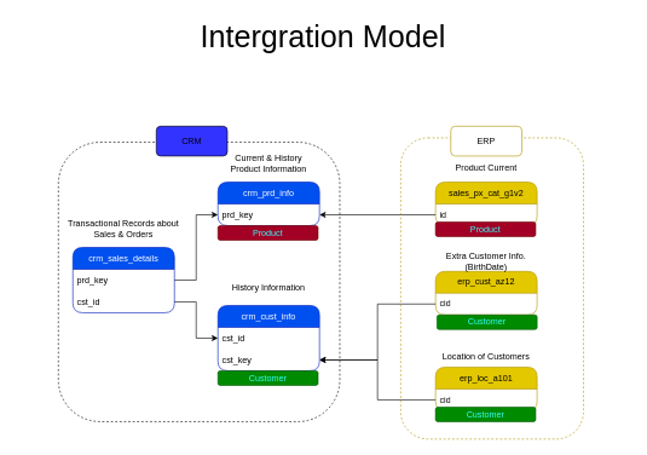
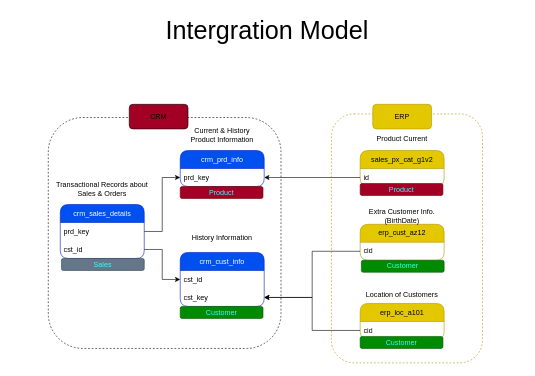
  <mxCell id="0" />
  <mxCell id="1" parent="0" />
  <mxCell id="2" value="&lt;font style=&quot;font-size: 42px;&quot;&gt;Intergration Model&lt;/font&gt;" style="text;html=1;align=center;verticalAlign=middle;whiteSpace=wrap;rounded=0;fillColor=default;" parent="1" vertex="1"><mxGeometry x="20" y="20" width="850" height="60" as="geometry" /></mxCell>
  <mxCell id="3" value="crm_sales_details" style="swimlane;fontStyle=0;childLayout=stackLayout;horizontal=1;startSize=30;horizontalStack=0;resizeParent=1;resizeParentMax=0;resizeLast=0;collapsible=1;marginBottom=0;whiteSpace=wrap;html=1;rounded=1;fillColor=#0050ef;fontColor=#ffffff;strokeColor=#001DBC;" parent="1" vertex="1"><mxGeometry x="100" y="340" width="140" height="90" as="geometry" /></mxCell>
  <mxCell id="4" value="prd_key" style="text;strokeColor=none;fillColor=none;align=left;verticalAlign=middle;spacingLeft=4;spacingRight=4;overflow=hidden;points=[[0,0.5],[1,0.5]];portConstraint=eastwest;rotatable=0;whiteSpace=wrap;html=1;" parent="3" vertex="1"><mxGeometry y="30" width="140" height="30" as="geometry" /></mxCell>
  <mxCell id="5" value="cst_id" style="text;strokeColor=none;fillColor=none;align=left;verticalAlign=middle;spacingLeft=4;spacingRight=4;overflow=hidden;points=[[0,0.5],[1,0.5]];portConstraint=eastwest;rotatable=0;whiteSpace=wrap;html=1;" parent="3" vertex="1"><mxGeometry y="60" width="140" height="30" as="geometry" /></mxCell>
  <mxCell id="6" value="crm_cust_info" style="swimlane;fontStyle=0;childLayout=stackLayout;horizontal=1;startSize=30;horizontalStack=0;resizeParent=1;resizeParentMax=0;resizeLast=0;collapsible=1;marginBottom=0;whiteSpace=wrap;html=1;rounded=1;fillColor=#0050ef;fontColor=#ffffff;strokeColor=#001DBC;" parent="1" vertex="1"><mxGeometry x="300" y="420" width="140" height="90" as="geometry" /></mxCell>
  <mxCell id="7" value="cst_id" style="text;strokeColor=none;fillColor=none;align=left;verticalAlign=middle;spacingLeft=4;spacingRight=4;overflow=hidden;points=[[0,0.5],[1,0.5]];portConstraint=eastwest;rotatable=0;whiteSpace=wrap;html=1;" parent="6" vertex="1"><mxGeometry y="30" width="140" height="30" as="geometry" /></mxCell>
  <mxCell id="8" value="cst_key" style="text;strokeColor=none;fillColor=none;align=left;verticalAlign=middle;spacingLeft=4;spacingRight=4;overflow=hidden;points=[[0,0.5],[1,0.5]];portConstraint=eastwest;rotatable=0;whiteSpace=wrap;html=1;rounded=1;" parent="6" vertex="1"><mxGeometry y="60" width="140" height="30" as="geometry" /></mxCell>
  <mxCell id="9" value="erp_loc_a101" style="swimlane;fontStyle=0;childLayout=stackLayout;horizontal=1;startSize=30;horizontalStack=0;resizeParent=1;resizeParentMax=0;resizeLast=0;collapsible=1;marginBottom=0;whiteSpace=wrap;html=1;rounded=1;fillColor=#e3c800;fontColor=#000000;strokeColor=#B09500;" parent="1" vertex="1"><mxGeometry x="600" y="505" width="140" height="60" as="geometry" /></mxCell>
  <mxCell id="10" value="cid" style="text;strokeColor=none;fillColor=none;align=left;verticalAlign=middle;spacingLeft=4;spacingRight=4;overflow=hidden;points=[[0,0.5],[1,0.5]];portConstraint=eastwest;rotatable=0;whiteSpace=wrap;html=1;" parent="9" vertex="1"><mxGeometry y="30" width="140" height="30" as="geometry" /></mxCell>
  <mxCell id="11" value="erp_cust_az12" style="swimlane;fontStyle=0;childLayout=stackLayout;horizontal=1;startSize=30;horizontalStack=0;resizeParent=1;resizeParentMax=0;resizeLast=0;collapsible=1;marginBottom=0;whiteSpace=wrap;html=1;rounded=1;fillColor=#e3c800;fontColor=#000000;strokeColor=#B09500;" parent="1" vertex="1"><mxGeometry x="600" y="373" width="140" height="60" as="geometry" /></mxCell>
  <mxCell id="12" value="cid" style="text;strokeColor=none;fillColor=none;align=left;verticalAlign=middle;spacingLeft=4;spacingRight=4;overflow=hidden;points=[[0,0.5],[1,0.5]];portConstraint=eastwest;rotatable=0;whiteSpace=wrap;html=1;" parent="11" vertex="1"><mxGeometry y="30" width="140" height="30" as="geometry" /></mxCell>
  <mxCell id="13" value="sales_px_cat_g1v2" style="swimlane;fontStyle=0;childLayout=stackLayout;horizontal=1;startSize=30;horizontalStack=0;resizeParent=1;resizeParentMax=0;resizeLast=0;collapsible=1;marginBottom=0;whiteSpace=wrap;html=1;rounded=1;fillColor=#e3c800;fontColor=#000000;strokeColor=#B09500;" parent="1" vertex="1"><mxGeometry x="600" y="250" width="140" height="60" as="geometry" /></mxCell>
  <mxCell id="14" value="id" style="text;strokeColor=none;fillColor=none;align=left;verticalAlign=middle;spacingLeft=4;spacingRight=4;overflow=hidden;points=[[0,0.5],[1,0.5]];portConstraint=eastwest;rotatable=0;whiteSpace=wrap;html=1;" parent="13" vertex="1"><mxGeometry y="30" width="140" height="30" as="geometry" /></mxCell>
  <mxCell id="15" value="crm_prd_info" style="swimlane;fontStyle=0;childLayout=stackLayout;horizontal=1;startSize=30;horizontalStack=0;resizeParent=1;resizeParentMax=0;resizeLast=0;collapsible=1;marginBottom=0;whiteSpace=wrap;html=1;rounded=1;fillColor=#0050ef;fontColor=#ffffff;strokeColor=#001DBC;" parent="1" vertex="1"><mxGeometry x="300" y="250" width="140" height="60" as="geometry" /></mxCell>
  <mxCell id="16" value="prd_key" style="text;strokeColor=none;fillColor=none;align=left;verticalAlign=middle;spacingLeft=4;spacingRight=4;overflow=hidden;points=[[0,0.5],[1,0.5]];portConstraint=eastwest;rotatable=0;whiteSpace=wrap;html=1;" parent="15" vertex="1"><mxGeometry y="30" width="140" height="30" as="geometry" /></mxCell>
  <mxCell id="17" value="History Information" style="text;html=1;align=center;verticalAlign=middle;whiteSpace=wrap;rounded=0;" parent="1" vertex="1"><mxGeometry x="300" y="380" width="140" height="30" as="geometry" /></mxCell>
  <mxCell id="18" value="Current &amp;amp; History Product Information" style="text;html=1;align=center;verticalAlign=middle;whiteSpace=wrap;rounded=0;" parent="1" vertex="1"><mxGeometry x="310" y="210" width="120" height="30" as="geometry" /></mxCell>
  <mxCell id="19" value="Transactional Records about Sales &amp;amp; Orders" style="text;html=1;align=center;verticalAlign=middle;whiteSpace=wrap;rounded=0;" parent="1" vertex="1"><mxGeometry x="90" y="300" width="160" height="30" as="geometry" /></mxCell>
  <mxCell id="20" style="edgeStyle=orthogonalEdgeStyle;rounded=0;orthogonalLoop=1;jettySize=auto;html=1;exitX=1;exitY=0.5;exitDx=0;exitDy=0;entryX=0;entryY=0.5;entryDx=0;entryDy=0;" parent="1" source="4" target="16" edge="1"><mxGeometry relative="1" as="geometry" /></mxCell>
  <mxCell id="21" style="edgeStyle=orthogonalEdgeStyle;rounded=0;orthogonalLoop=1;jettySize=auto;html=1;exitX=1;exitY=0.5;exitDx=0;exitDy=0;entryX=0;entryY=0.5;entryDx=0;entryDy=0;" parent="1" source="5" target="7" edge="1"><mxGeometry relative="1" as="geometry" /></mxCell>
  <mxCell id="22" value="Extra Customer Info. (BirthDate)" style="text;html=1;align=center;verticalAlign=middle;whiteSpace=wrap;rounded=0;" parent="1" vertex="1"><mxGeometry x="600" y="345" width="140" height="30" as="geometry" /></mxCell>
  <mxCell id="23" value="Location of Customers" style="text;html=1;align=center;verticalAlign=middle;whiteSpace=wrap;rounded=0;" parent="1" vertex="1"><mxGeometry x="600" y="475" width="140" height="30" as="geometry" /></mxCell>
  <mxCell id="24" value="Product Current" style="text;html=1;align=center;verticalAlign=middle;whiteSpace=wrap;rounded=0;" parent="1" vertex="1"><mxGeometry x="600" y="216" width="140" height="30" as="geometry" /></mxCell>
  <mxCell id="25" style="edgeStyle=orthogonalEdgeStyle;rounded=0;orthogonalLoop=1;jettySize=auto;html=1;entryX=1;entryY=0.5;entryDx=0;entryDy=0;" parent="1" source="12" target="8" edge="1"><mxGeometry relative="1" as="geometry" /></mxCell>
  <mxCell id="26" style="edgeStyle=orthogonalEdgeStyle;rounded=0;orthogonalLoop=1;jettySize=auto;html=1;entryX=1;entryY=0.5;entryDx=0;entryDy=0;" parent="1" source="10" target="8" edge="1"><mxGeometry relative="1" as="geometry" /></mxCell>
  <mxCell id="27" style="edgeStyle=orthogonalEdgeStyle;rounded=0;orthogonalLoop=1;jettySize=auto;html=1;entryX=1;entryY=0.5;entryDx=0;entryDy=0;" parent="1" source="14" target="16" edge="1"><mxGeometry relative="1" as="geometry" /></mxCell>
  <mxCell id="28" value="" style="rounded=1;whiteSpace=wrap;html=1;fillColor=none;dashed=1;" parent="1" vertex="1"><mxGeometry x="80" y="195" width="388" height="385" as="geometry" /></mxCell>
  <mxCell id="29" value="" style="rounded=1;whiteSpace=wrap;html=1;fillColor=none;dashed=1;strokeColor=#B09500;fontColor=#000000;" parent="1" vertex="1"><mxGeometry x="552" y="189" width="252" height="415" as="geometry" /></mxCell>
- <mxCell id="30" value="CRM" style="rounded=1;whiteSpace=wrap;html=1;fillColor=#3333FF;" parent="1" vertex="1"><mxGeometry x="215" y="173" width="98" height="41" as="geometry" /></mxCell>
- <mxCell id="31" value="ERP" style="rounded=1;whiteSpace=wrap;html=1;fillColor=#ffffff;fontColor=#000000;strokeColor=#B09500;" parent="1" vertex="1"><mxGeometry x="621" y="173" width="98" height="41" as="geometry" /></mxCell>
+ <mxCell id="30" value="CRM" style="rounded=1;whiteSpace=wrap;html=1;fillColor=#a20025;" parent="1" vertex="1"><mxGeometry x="215" y="173" width="98" height="41" as="geometry" /></mxCell>
+ <mxCell id="31" value="ERP" style="rounded=1;whiteSpace=wrap;html=1;fillColor=#e3c800;fontColor=#000000;strokeColor=#B09500;" parent="1" vertex="1"><mxGeometry x="621" y="173" width="98" height="41" as="geometry" /></mxCell>
  <mxCell id="32" value="&lt;font style=&quot;color: rgb(51, 255, 255);&quot;&gt;Product&lt;/font&gt;" style="text;html=1;strokeColor=#6F0000;fillColor=#a20025;align=center;verticalAlign=middle;whiteSpace=wrap;overflow=hidden;fontColor=#ffffff;rounded=1;" vertex="1" parent="1"><mxGeometry x="600" y="305" width="138" height="20" as="geometry" /></mxCell>
  <mxCell id="33" value="&lt;font style=&quot;color: rgb(51, 255, 255);&quot;&gt;Product&lt;/font&gt;" style="text;html=1;strokeColor=#6F0000;fillColor=#a20025;align=center;verticalAlign=middle;whiteSpace=wrap;overflow=hidden;fontColor=#ffffff;rounded=1;" vertex="1" parent="1"><mxGeometry x="300" y="310" width="138" height="20" as="geometry" /></mxCell>
  <mxCell id="34" value="&lt;font style=&quot;color: rgb(51, 255, 255);&quot;&gt;Customer&lt;/font&gt;" style="text;html=1;strokeColor=#005700;fillColor=#008a00;align=center;verticalAlign=middle;whiteSpace=wrap;overflow=hidden;fontColor=#ffffff;rounded=1;" vertex="1" parent="1"><mxGeometry x="300" y="510" width="138" height="20" as="geometry" /></mxCell>
  <mxCell id="35" value="&lt;font style=&quot;color: rgb(51, 255, 255);&quot;&gt;Customer&lt;/font&gt;" style="text;html=1;strokeColor=#005700;fillColor=#008a00;align=center;verticalAlign=middle;whiteSpace=wrap;overflow=hidden;fontColor=#ffffff;rounded=1;" vertex="1" parent="1"><mxGeometry x="602" y="433" width="138" height="20" as="geometry" /></mxCell>
  <mxCell id="36" value="&lt;font style=&quot;color: rgb(51, 255, 255);&quot;&gt;Customer&lt;/font&gt;" style="text;html=1;strokeColor=#005700;fillColor=#008a00;align=center;verticalAlign=middle;whiteSpace=wrap;overflow=hidden;fontColor=#ffffff;rounded=1;" vertex="1" parent="1"><mxGeometry x="600" y="560" width="138" height="20" as="geometry" /></mxCell>
+ <mxCell id="37" value="&lt;font style=&quot;color: rgb(51, 255, 255);&quot;&gt;Sales&lt;/font&gt;" style="text;html=1;strokeColor=#314354;fillColor=#647687;align=center;verticalAlign=middle;whiteSpace=wrap;overflow=hidden;fontColor=#ffffff;rounded=1;" vertex="1" parent="1"><mxGeometry x="102" y="430" width="138" height="20" as="geometry" /></mxCell>
